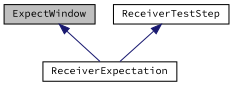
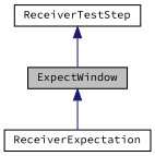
  digraph {
    fontname="Source Code Pro"
    node [color=black fillcolor=white fontname="Source Code Pro" fontsize=10 shape=record style=filled]
    edge [color=midnightblue dir=back fontname="Source Code Pro" fontsize=10 labelfontname=Helvetica labelfontsize=10 style=solid]
    n1 [fillcolor=grey75 fontcolor=black height=0.2 label=ExpectWindow width=0.4]
    n2 [height=0.2 label=ReceiverExpectation width=0.4]
    n3 [height=0.2 label=ReceiverTestStep width=0.4]
    n1 -> n2
-   n3 -> n2
+   n3 -> n1
  }
